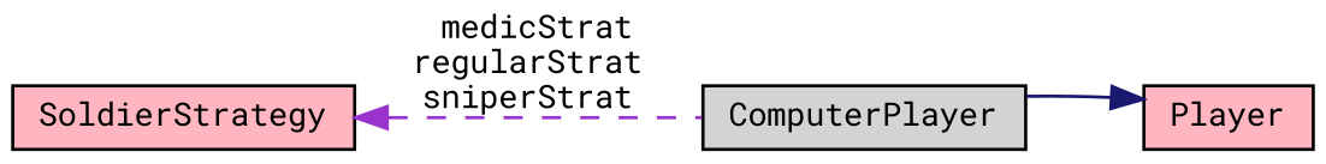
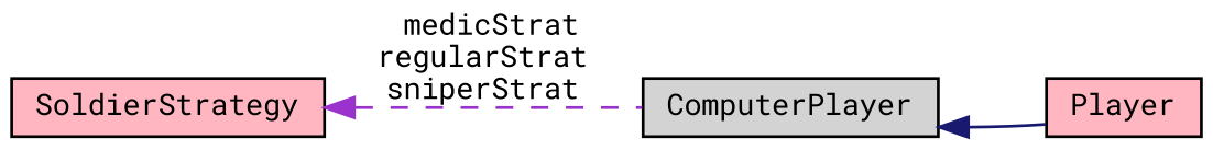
  digraph {
    fontname="Roboto Mono"
    rankdir=LR
    node [color=black fillcolor=lightpink fontname="Roboto Mono" fontsize=10 shape=record style=filled]
    edge [dir=back fontname="Roboto Mono" fontsize=10 labelfontname=Helvetica labelfontsize=10]
    n1 [fillcolor=lightgrey fontcolor=black height=0.2 label=ComputerPlayer width=0.4]
    n2 [height=0.2 label=Player width=0.4]
    n3 [height=0.2 label=SoldierStrategy width=0.4]
-   n2 -> n1 [color=midnightblue style=solid]
+   n1 -> n2 [color=midnightblue style=solid]
    n3 -> n1 [color=darkorchid3 label=" medicStrat\nregularStrat\nsniperStrat" style=dashed]
  }
